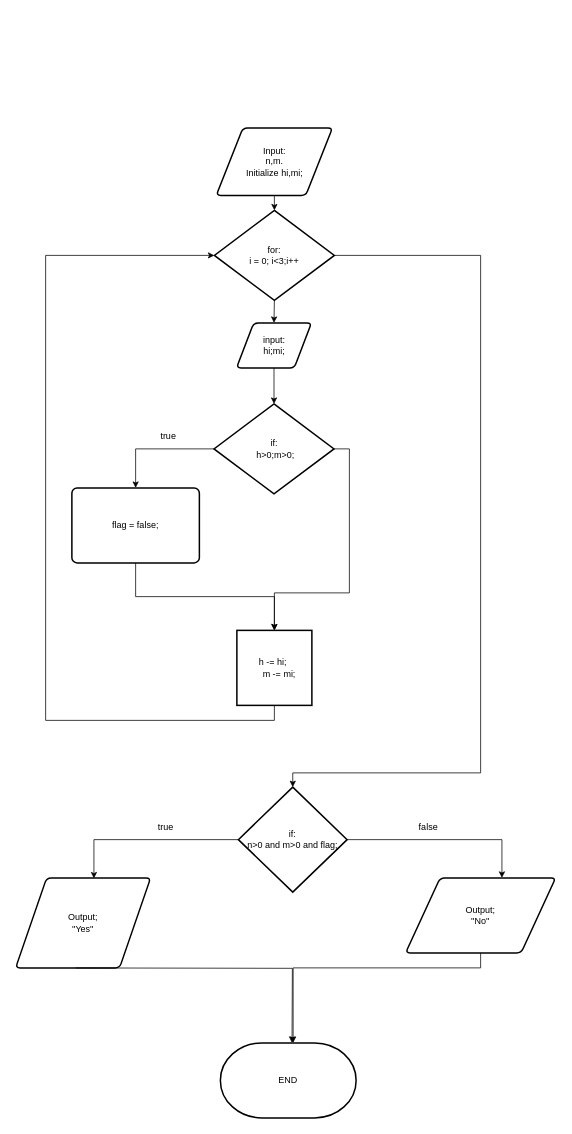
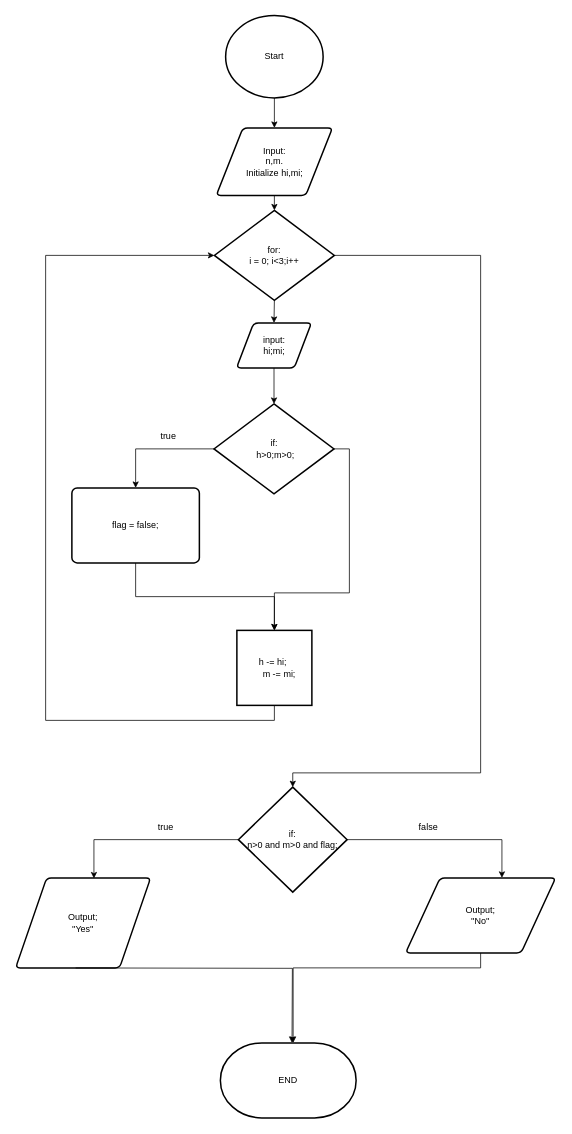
  <mxCell id="0" />
  <mxCell id="1" parent="0" />
+ <mxCell id="2" style="edgeStyle=orthogonalEdgeStyle;rounded=0;orthogonalLoop=1;jettySize=auto;html=1;exitX=0.5;exitY=1;exitDx=0;exitDy=0;exitPerimeter=0;entryX=0.5;entryY=0;entryDx=0;entryDy=0;" edge="1" parent="1" source="3" target="4"><mxGeometry relative="1" as="geometry" /></mxCell>
+ <mxCell id="3" value="Start" style="strokeWidth=2;html=1;shape=mxgraph.flowchart.start_2;whiteSpace=wrap;" vertex="1" parent="1"><mxGeometry x="300" width="130" height="110" as="geometry" y="20" /></mxCell>
  <mxCell id="4" value="Input:&lt;br&gt;n,m.&lt;br&gt;Initialize hi,mi;" style="shape=parallelogram;html=1;strokeWidth=2;perimeter=parallelogramPerimeter;whiteSpace=wrap;rounded=1;arcSize=12;size=0.23;" vertex="1" parent="1"><mxGeometry x="287.5" y="170" width="155" height="90" as="geometry" /></mxCell>
  <mxCell id="5" style="edgeStyle=orthogonalEdgeStyle;rounded=0;orthogonalLoop=1;jettySize=auto;html=1;exitX=0;exitY=0.5;exitDx=0;exitDy=0;exitPerimeter=0;entryX=0.5;entryY=0;entryDx=0;entryDy=0;" edge="1" parent="1" source="7" target="10"><mxGeometry relative="1" as="geometry" /></mxCell>
  <mxCell id="6" style="edgeStyle=orthogonalEdgeStyle;rounded=0;orthogonalLoop=1;jettySize=auto;html=1;exitX=1;exitY=0.5;exitDx=0;exitDy=0;exitPerimeter=0;entryX=0.5;entryY=0;entryDx=0;entryDy=0;" edge="1" parent="1" source="7" target="17"><mxGeometry relative="1" as="geometry"><Array as="points"><mxPoint x="465" y="598" /><mxPoint x="465" y="790" /><mxPoint x="365" y="790" /></Array></mxGeometry></mxCell>
  <mxCell id="7" value="if:&lt;br&gt;&amp;nbsp;h&amp;gt;0;m&amp;gt;0;" style="strokeWidth=2;html=1;shape=mxgraph.flowchart.decision;whiteSpace=wrap;" vertex="1" parent="1"><mxGeometry x="284.5" y="538" width="160" height="120" as="geometry" /></mxCell>
  <mxCell id="8" value="END" style="strokeWidth=2;html=1;shape=mxgraph.flowchart.terminator;whiteSpace=wrap;" vertex="1" parent="1"><mxGeometry x="293" y="1390" width="181" height="100" as="geometry" /></mxCell>
  <mxCell id="9" style="edgeStyle=orthogonalEdgeStyle;rounded=0;orthogonalLoop=1;jettySize=auto;html=1;exitX=0.5;exitY=1;exitDx=0;exitDy=0;entryX=0.5;entryY=0;entryDx=0;entryDy=0;" edge="1" parent="1" source="10" target="17"><mxGeometry relative="1" as="geometry" /></mxCell>
  <mxCell id="10" value="flag = false;" style="rounded=1;whiteSpace=wrap;html=1;absoluteArcSize=1;arcSize=14;strokeWidth=2;" vertex="1" parent="1"><mxGeometry x="95" y="650" width="170" height="100" as="geometry" /></mxCell>
  <mxCell id="11" value="true&amp;nbsp;" style="text;html=1;align=center;verticalAlign=middle;resizable=0;points=[];autosize=1;strokeColor=none;fillColor=none;" vertex="1" parent="1"><mxGeometry x="200" y="566" width="50" height="30" as="geometry" /></mxCell>
  <mxCell id="12" value="for:&lt;br&gt;i = 0; i&amp;lt;3;i++" style="strokeWidth=2;html=1;shape=mxgraph.flowchart.decision;whiteSpace=wrap;" vertex="1" parent="1"><mxGeometry x="285" y="280" width="160" height="120" as="geometry" /></mxCell>
  <mxCell id="13" style="edgeStyle=orthogonalEdgeStyle;rounded=0;orthogonalLoop=1;jettySize=auto;html=1;exitX=0.5;exitY=1;exitDx=0;exitDy=0;entryX=0.5;entryY=0;entryDx=0;entryDy=0;entryPerimeter=0;" edge="1" parent="1" source="4" target="12"><mxGeometry relative="1" as="geometry" /></mxCell>
  <mxCell id="14" style="edgeStyle=orthogonalEdgeStyle;rounded=0;orthogonalLoop=1;jettySize=auto;html=1;exitX=0.5;exitY=1;exitDx=0;exitDy=0;exitPerimeter=0;entryX=0.5;entryY=0;entryDx=0;entryDy=0;entryPerimeter=0;" edge="1" parent="1" source="16" target="7"><mxGeometry relative="1" as="geometry" /></mxCell>
  <mxCell id="15" value="" style="edgeStyle=orthogonalEdgeStyle;rounded=0;orthogonalLoop=1;jettySize=auto;html=1;exitX=0.5;exitY=1;exitDx=0;exitDy=0;exitPerimeter=0;entryX=0.5;entryY=0;entryDx=0;entryDy=0;entryPerimeter=0;" edge="1" parent="1" source="12" target="16"><mxGeometry relative="1" as="geometry"><mxPoint x="365" y="400" as="sourcePoint" /><mxPoint x="365" y="538" as="targetPoint" /></mxGeometry></mxCell>
  <mxCell id="16" value="input:&lt;br&gt;hi;mi;" style="shape=parallelogram;html=1;strokeWidth=2;perimeter=parallelogramPerimeter;whiteSpace=wrap;rounded=1;arcSize=12;size=0.23;" vertex="1" parent="1"><mxGeometry x="314.5" y="430" width="100" height="60" as="geometry" /></mxCell>
  <mxCell id="17" value="&lt;div&gt;h -= hi;&amp;nbsp;&lt;/div&gt;&lt;div&gt;&amp;nbsp; &amp;nbsp; m -= mi;&lt;/div&gt;" style="whiteSpace=wrap;html=1;absoluteArcSize=1;arcSize=14;strokeWidth=2;rounded=0;" vertex="1" parent="1"><mxGeometry x="315" y="840" width="100" height="100" as="geometry" /></mxCell>
  <mxCell id="18" style="edgeStyle=orthogonalEdgeStyle;rounded=0;orthogonalLoop=1;jettySize=auto;html=1;exitX=0.5;exitY=1;exitDx=0;exitDy=0;entryX=0;entryY=0.5;entryDx=0;entryDy=0;entryPerimeter=0;" edge="1" parent="1" source="17" target="12"><mxGeometry relative="1" as="geometry"><Array as="points"><mxPoint x="365" y="960" /><mxPoint x="60" y="960" /><mxPoint x="60" y="340" /></Array></mxGeometry></mxCell>
  <mxCell id="19" value="if:&lt;br&gt;n&amp;gt;0 and m&amp;gt;0 and flag;" style="strokeWidth=2;html=1;shape=mxgraph.flowchart.decision;whiteSpace=wrap;" vertex="1" parent="1"><mxGeometry x="317" y="1049" width="145" height="140" as="geometry" /></mxCell>
  <mxCell id="20" style="edgeStyle=orthogonalEdgeStyle;rounded=0;orthogonalLoop=1;jettySize=auto;html=1;exitX=1;exitY=0.5;exitDx=0;exitDy=0;exitPerimeter=0;entryX=0.5;entryY=0;entryDx=0;entryDy=0;entryPerimeter=0;" edge="1" parent="1" source="12" target="19"><mxGeometry relative="1" as="geometry"><Array as="points"><mxPoint x="640" y="340" /><mxPoint x="640" y="1030" /></Array></mxGeometry></mxCell>
  <mxCell id="21" value="Output;&lt;br&gt;''Yes''" style="shape=parallelogram;html=1;strokeWidth=2;perimeter=parallelogramPerimeter;whiteSpace=wrap;rounded=1;arcSize=12;size=0.23;" vertex="1" parent="1"><mxGeometry x="20" y="1170" width="180" height="120" as="geometry" /></mxCell>
  <mxCell id="22" style="edgeStyle=orthogonalEdgeStyle;rounded=0;orthogonalLoop=1;jettySize=auto;html=1;exitX=0.5;exitY=1;exitDx=0;exitDy=0;" edge="1" parent="1" source="23"><mxGeometry relative="1" as="geometry"><mxPoint x="390" y="1390" as="targetPoint" /><Array as="points"><mxPoint x="640" y="1290" /><mxPoint x="390" y="1290" /></Array></mxGeometry></mxCell>
  <mxCell id="23" value="Output;&lt;br style=&quot;border-color: var(--border-color);&quot;&gt;''No''" style="shape=parallelogram;html=1;strokeWidth=2;perimeter=parallelogramPerimeter;whiteSpace=wrap;rounded=1;arcSize=12;size=0.23;" vertex="1" parent="1"><mxGeometry x="540" y="1170" width="200" height="100" as="geometry" /></mxCell>
  <mxCell id="24" style="edgeStyle=orthogonalEdgeStyle;rounded=0;orthogonalLoop=1;jettySize=auto;html=1;exitX=0.5;exitY=1;exitDx=0;exitDy=0;entryX=0.583;entryY=-0.001;entryDx=0;entryDy=0;entryPerimeter=0;" edge="1" parent="1"><mxGeometry relative="1" as="geometry"><mxPoint x="100" y="1290.1" as="sourcePoint" /><mxPoint x="388.523" y="1390" as="targetPoint" /></mxGeometry></mxCell>
  <mxCell id="25" style="edgeStyle=orthogonalEdgeStyle;rounded=0;orthogonalLoop=1;jettySize=auto;html=1;exitX=0;exitY=0.5;exitDx=0;exitDy=0;exitPerimeter=0;entryX=0.58;entryY=0.006;entryDx=0;entryDy=0;entryPerimeter=0;" edge="1" parent="1" source="19" target="21"><mxGeometry relative="1" as="geometry" /></mxCell>
  <mxCell id="26" style="edgeStyle=orthogonalEdgeStyle;rounded=0;orthogonalLoop=1;jettySize=auto;html=1;exitX=1;exitY=0.5;exitDx=0;exitDy=0;exitPerimeter=0;entryX=0.642;entryY=-0.001;entryDx=0;entryDy=0;entryPerimeter=0;" edge="1" parent="1" source="19" target="23"><mxGeometry relative="1" as="geometry" /></mxCell>
  <mxCell id="27" value="true" style="text;html=1;align=center;verticalAlign=middle;resizable=0;points=[];autosize=1;strokeColor=none;fillColor=none;" vertex="1" parent="1"><mxGeometry x="200" y="1088" width="40" height="30" as="geometry" /></mxCell>
  <mxCell id="28" value="false" style="text;html=1;align=center;verticalAlign=middle;resizable=0;points=[];autosize=1;strokeColor=none;fillColor=none;" vertex="1" parent="1"><mxGeometry x="545" y="1088" width="50" height="30" as="geometry" /></mxCell>
